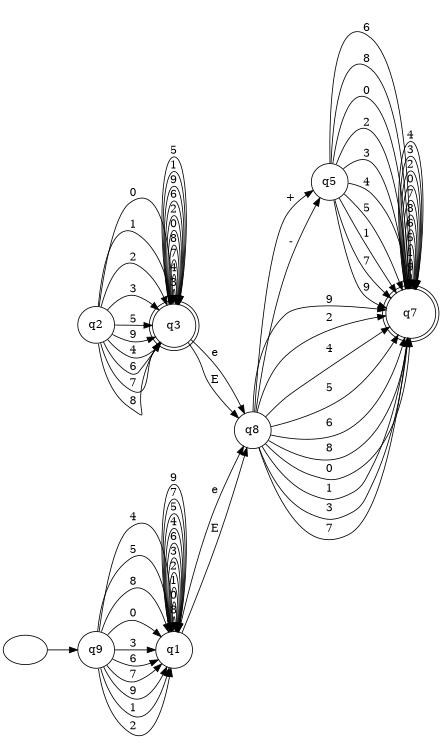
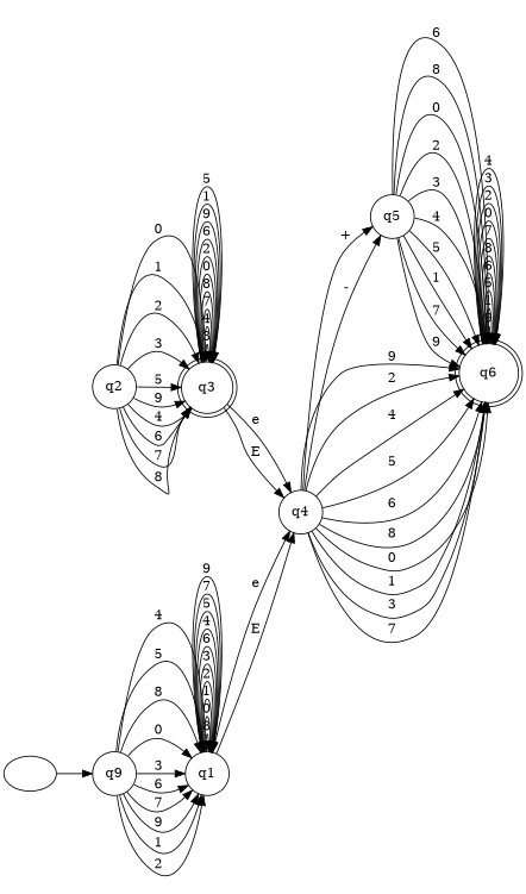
  digraph {
    rankdir=LR
    node [shape=circle]
    n1 [label=q9]
    q1
    "" [shape=""]
-   q4 [label=q8]
+   q4
    q3 [shape=doublecircle]
    q2
    q5
-   q6 [shape=doublecircle label=q7]
+   q6 [shape=doublecircle]
    n1 -> q1 [label=4]
    n1 -> q1 [label=5]
    n1 -> q1 [label=8]
    n1 -> q1 [label=0]
    n1 -> q1 [label=3]
    n1 -> q1 [label=6]
    n1 -> q1 [label=7]
    n1 -> q1 [label=9]
    n1 -> q1 [label=1]
    n1 -> q1 [label=2]
    q1 -> q1 [label=8]
    q1 -> q1 [label=0]
    q1 -> q1 [label=1]
    q1 -> q1 [label=2]
    q1 -> q1 [label=3]
    q1 -> q1 [label=6]
    q1 -> q1 [label=4]
    q1 -> q1 [label=5]
    q1 -> q1 [label=7]
    q1 -> q1 [label=9]
    q1 -> q4 [label=e]
    q1 -> q4 [label=E]
    "" -> n1
    q4 -> q5 [label="+"]
    q4 -> q5 [label="-"]
    q4 -> q6 [label=9]
    q4 -> q6 [label=2]
    q4 -> q6 [label=4]
    q4 -> q6 [label=5]
    q4 -> q6 [label=6]
    q4 -> q6 [label=8]
    q4 -> q6 [label=0]
    q4 -> q6 [label=1]
    q4 -> q6 [label=3]
    q4 -> q6 [label=7]
    q3 -> q4 [label=e]
    q3 -> q4 [label=E]
    q3 -> q3 [label=3]
    q3 -> q3 [label=4]
    q3 -> q3 [label=7]
    q3 -> q3 [label=8]
    q3 -> q3 [label=0]
    q3 -> q3 [label=2]
    q3 -> q3 [label=6]
    q3 -> q3 [label=9]
    q3 -> q3 [label=1]
    q3 -> q3 [label=5]
    q2 -> q3 [label=0]
    q2 -> q3 [label=1]
    q2 -> q3 [label=2]
    q2 -> q3 [label=3]
    q2 -> q3 [label=5]
    q2 -> q3 [label=9]
    q2 -> q3 [label=4]
    q2 -> q3 [label=6]
    q2 -> q3 [label=7]
    q2 -> q3 [label=8]
    q5 -> q6 [label=6]
    q5 -> q6 [label=8]
    q5 -> q6 [label=0]
    q5 -> q6 [label=2]
    q5 -> q6 [label=3]
    q5 -> q6 [label=4]
    q5 -> q6 [label=5]
    q5 -> q6 [label=1]
    q5 -> q6 [label=7]
    q5 -> q6 [label=9]
    q6 -> q6 [label=9]
    q6 -> q6 [label=1]
    q6 -> q6 [label=5]
    q6 -> q6 [label=6]
    q6 -> q6 [label=8]
    q6 -> q6 [label=7]
    q6 -> q6 [label=0]
    q6 -> q6 [label=2]
    q6 -> q6 [label=3]
    q6 -> q6 [label=4]
  }
